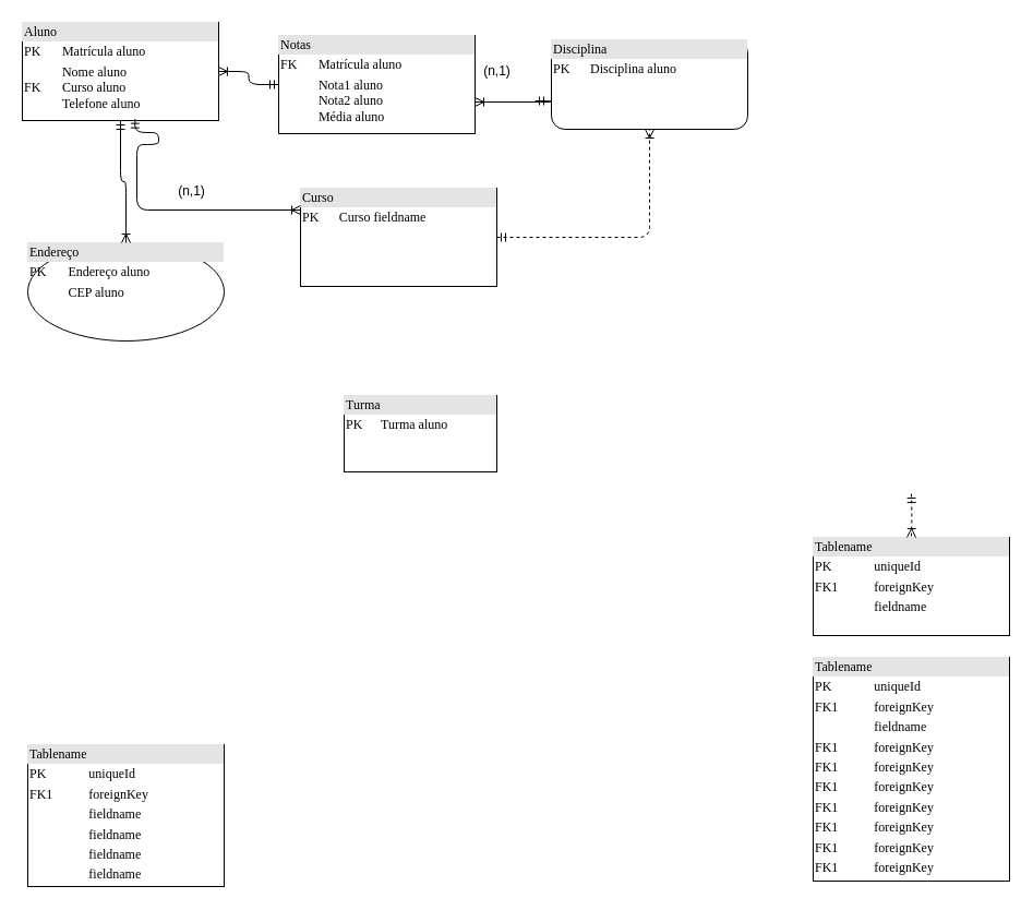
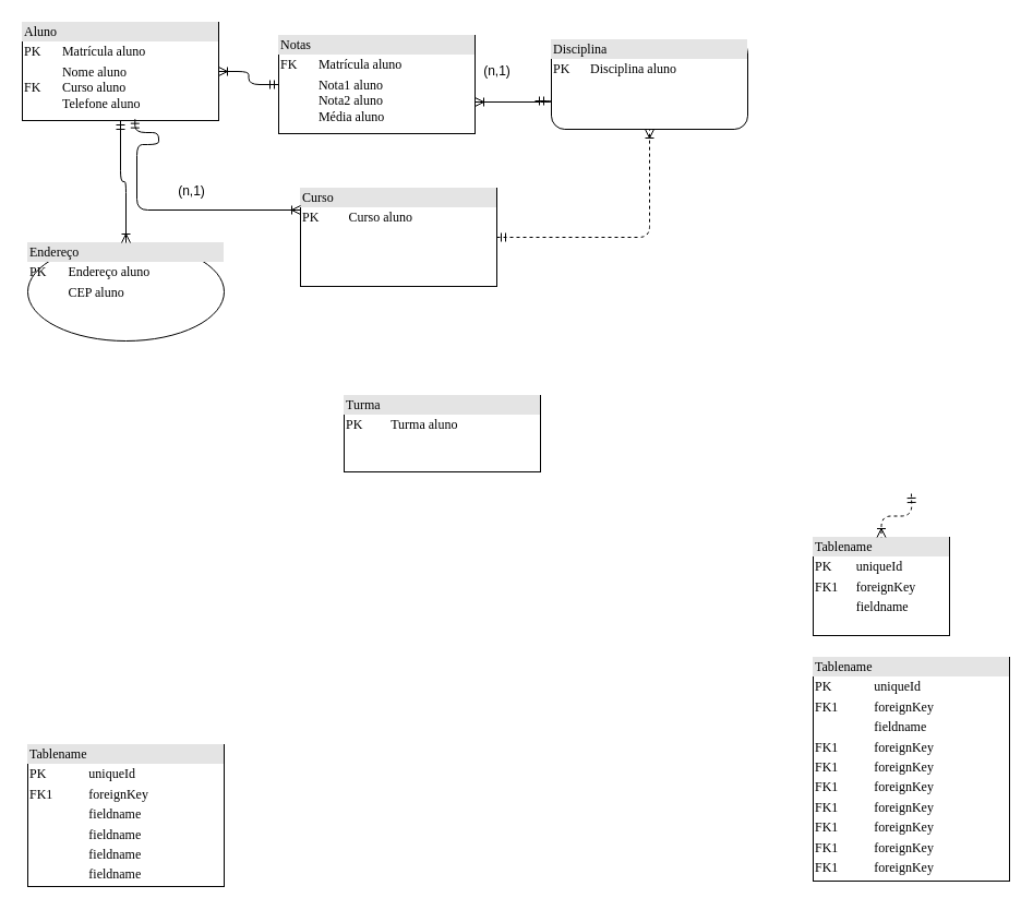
  <mxCell id="0" />
  <mxCell id="1" parent="0" />
  <mxCell id="2" value="&lt;div style=&quot;box-sizing:border-box;width:100%;background:#e4e4e4;padding:2px;&quot;&gt;Aluno&lt;/div&gt;&lt;table style=&quot;width:100%;font-size:1em;&quot; cellpadding=&quot;2&quot; cellspacing=&quot;0&quot;&gt;&lt;tbody&gt;&lt;tr&gt;&lt;td&gt;PK&lt;/td&gt;&lt;td&gt;Matrícula aluno&lt;/td&gt;&lt;/tr&gt;&lt;tr&gt;&lt;td&gt;FK&lt;/td&gt;&lt;td&gt;Nome aluno&lt;br&gt;Curso aluno&lt;br&gt;Telefone aluno&lt;/td&gt;&lt;/tr&gt;&lt;tr&gt;&lt;td&gt;&lt;/td&gt;&lt;td&gt;&lt;br&gt;&lt;/td&gt;&lt;/tr&gt;&lt;/tbody&gt;&lt;/table&gt;" style="verticalAlign=top;align=left;overflow=fill;html=1;rounded=0;shadow=0;comic=0;labelBackgroundColor=none;strokeWidth=1;fontFamily=Verdana;fontSize=12" parent="1" vertex="1"><mxGeometry x="20" y="20" width="180" height="90" as="geometry" /></mxCell>
  <mxCell id="3" value="&lt;div style=&quot;box-sizing: border-box ; width: 100% ; background: #e4e4e4 ; padding: 2px&quot;&gt;Disciplina&lt;/div&gt;&lt;table style=&quot;width: 100% ; font-size: 1em&quot; cellpadding=&quot;2&quot; cellspacing=&quot;0&quot;&gt;&lt;tbody&gt;&lt;tr&gt;&lt;td&gt;PK&lt;/td&gt;&lt;td&gt;Disciplina aluno&lt;/td&gt;&lt;/tr&gt;&lt;tr&gt;&lt;td&gt;&lt;/td&gt;&lt;td&gt;&lt;br&gt;&lt;/td&gt;&lt;/tr&gt;&lt;/tbody&gt;&lt;/table&gt;" style="verticalAlign=top;align=left;overflow=fill;html=1;shadow=0;comic=0;labelBackgroundColor=none;strokeWidth=1;fontFamily=Verdana;fontSize=12;rounded=1;" parent="1" vertex="1"><mxGeometry x="505" y="36" width="180" height="82" as="geometry" /></mxCell>
  <mxCell id="4" value="&lt;div style=&quot;box-sizing: border-box ; width: 100% ; background: #e4e4e4 ; padding: 2px&quot;&gt;Notas&lt;/div&gt;&lt;table style=&quot;width: 100% ; font-size: 1em&quot; cellpadding=&quot;2&quot; cellspacing=&quot;0&quot;&gt;&lt;tbody&gt;&lt;tr&gt;&lt;td&gt;FK&lt;/td&gt;&lt;td&gt;Matrícula aluno&lt;br&gt;&lt;/td&gt;&lt;/tr&gt;&lt;tr&gt;&lt;td&gt;&lt;br&gt;&lt;/td&gt;&lt;td&gt;Nota1 aluno&lt;br&gt;Nota2 aluno&lt;br&gt;Média aluno&lt;/td&gt;&lt;/tr&gt;&lt;tr&gt;&lt;td&gt;&lt;/td&gt;&lt;td&gt;&lt;br&gt;&lt;/td&gt;&lt;/tr&gt;&lt;tr&gt;&lt;td&gt;&lt;br&gt;&lt;/td&gt;&lt;td&gt;&lt;br&gt;&lt;/td&gt;&lt;/tr&gt;&lt;/tbody&gt;&lt;/table&gt;" style="verticalAlign=top;align=left;overflow=fill;html=1;rounded=0;shadow=0;comic=0;labelBackgroundColor=none;strokeWidth=1;fontFamily=Verdana;fontSize=12" parent="1" vertex="1"><mxGeometry x="255" y="32" width="180" height="90" as="geometry" /></mxCell>
  <mxCell id="5" value="&lt;div style=&quot;box-sizing:border-box;width:100%;background:#e4e4e4;padding:2px;&quot;&gt;Endereço&lt;/div&gt;&lt;table style=&quot;width:100%;font-size:1em;&quot; cellpadding=&quot;2&quot; cellspacing=&quot;0&quot;&gt;&lt;tbody&gt;&lt;tr&gt;&lt;td&gt;PK&lt;/td&gt;&lt;td&gt;Endereço aluno&lt;/td&gt;&lt;/tr&gt;&lt;tr&gt;&lt;td&gt;&lt;br&gt;&lt;/td&gt;&lt;td&gt;CEP aluno&lt;/td&gt;&lt;/tr&gt;&lt;tr&gt;&lt;td&gt;&lt;/td&gt;&lt;td&gt;&lt;br&gt;&lt;/td&gt;&lt;/tr&gt;&lt;/tbody&gt;&lt;/table&gt;" style="ellipse;verticalAlign=top;align=left;overflow=fill;html=1;shadow=0;comic=0;labelBackgroundColor=none;strokeWidth=1;fontFamily=Verdana;fontSize=12;" parent="1" vertex="1"><mxGeometry x="25" y="222" width="180" height="90" as="geometry" /></mxCell>
  <mxCell id="6" value="&lt;div style=&quot;box-sizing: border-box ; width: 100% ; background: #e4e4e4 ; padding: 2px&quot;&gt;Tablename&lt;/div&gt;&lt;table style=&quot;width: 100% ; font-size: 1em&quot; cellpadding=&quot;2&quot; cellspacing=&quot;0&quot;&gt;&lt;tbody&gt;&lt;tr&gt;&lt;td&gt;PK&lt;/td&gt;&lt;td&gt;uniqueId&lt;/td&gt;&lt;/tr&gt;&lt;tr&gt;&lt;td&gt;FK1&lt;/td&gt;&lt;td&gt;foreignKey&lt;/td&gt;&lt;/tr&gt;&lt;tr&gt;&lt;td&gt;&lt;/td&gt;&lt;td&gt;fieldname&lt;/td&gt;&lt;/tr&gt;&lt;tr&gt;&lt;td&gt;FK1&lt;br&gt;&lt;/td&gt;&lt;td&gt;foreignKey&lt;br&gt;&lt;/td&gt;&lt;/tr&gt;&lt;tr&gt;&lt;td&gt;FK1&lt;br&gt;&lt;/td&gt;&lt;td&gt;foreignKey&lt;br&gt;&lt;/td&gt;&lt;/tr&gt;&lt;tr&gt;&lt;td&gt;FK1&lt;br&gt;&lt;/td&gt;&lt;td&gt;foreignKey&lt;br&gt;&lt;/td&gt;&lt;/tr&gt;&lt;tr&gt;&lt;td&gt;FK1&lt;br&gt;&lt;/td&gt;&lt;td&gt;foreignKey&lt;br&gt;&lt;/td&gt;&lt;/tr&gt;&lt;tr&gt;&lt;td&gt;FK1&lt;br&gt;&lt;/td&gt;&lt;td&gt;foreignKey&lt;br&gt;&lt;/td&gt;&lt;/tr&gt;&lt;tr&gt;&lt;td&gt;FK1&lt;br&gt;&lt;/td&gt;&lt;td&gt;foreignKey&lt;br&gt;&lt;/td&gt;&lt;/tr&gt;&lt;tr&gt;&lt;td&gt;FK1&lt;br&gt;&lt;/td&gt;&lt;td&gt;foreignKey&lt;br&gt;&lt;/td&gt;&lt;/tr&gt;&lt;/tbody&gt;&lt;/table&gt;" style="verticalAlign=top;align=left;overflow=fill;html=1;rounded=0;shadow=0;comic=0;labelBackgroundColor=none;strokeWidth=1;fontFamily=Verdana;fontSize=12" parent="1" vertex="1"><mxGeometry x="745" y="602" width="180" height="205" as="geometry" /></mxCell>
- <mxCell id="7" value="&lt;div style=&quot;box-sizing: border-box ; width: 100% ; background: #e4e4e4 ; padding: 2px&quot;&gt;Turma&lt;/div&gt;&lt;table style=&quot;width: 100% ; font-size: 1em&quot; cellpadding=&quot;2&quot; cellspacing=&quot;0&quot;&gt;&lt;tbody&gt;&lt;tr&gt;&lt;td&gt;PK&lt;/td&gt;&lt;td&gt;Turma aluno&lt;/td&gt;&lt;/tr&gt;&lt;tr&gt;&lt;td&gt;&lt;/td&gt;&lt;td&gt;&lt;br&gt;&lt;/td&gt;&lt;/tr&gt;&lt;/tbody&gt;&lt;/table&gt;" style="verticalAlign=top;align=left;overflow=fill;html=1;rounded=0;shadow=0;comic=0;labelBackgroundColor=none;strokeWidth=1;fontFamily=Verdana;fontSize=12" parent="1" vertex="1"><mxGeometry x="315" y="362" width="140" height="70" as="geometry" /></mxCell>
+ <mxCell id="7" value="&lt;div style=&quot;box-sizing: border-box ; width: 100% ; background: #e4e4e4 ; padding: 2px&quot;&gt;Turma&lt;/div&gt;&lt;table style=&quot;width: 100% ; font-size: 1em&quot; cellpadding=&quot;2&quot; cellspacing=&quot;0&quot;&gt;&lt;tbody&gt;&lt;tr&gt;&lt;td&gt;PK&lt;/td&gt;&lt;td&gt;Turma aluno&lt;/td&gt;&lt;/tr&gt;&lt;tr&gt;&lt;td&gt;&lt;/td&gt;&lt;td&gt;&lt;br&gt;&lt;/td&gt;&lt;/tr&gt;&lt;/tbody&gt;&lt;/table&gt;" style="verticalAlign=top;align=left;overflow=fill;html=1;rounded=0;shadow=0;comic=0;labelBackgroundColor=none;strokeWidth=1;fontFamily=Verdana;fontSize=12" parent="1" vertex="1"><mxGeometry x="315" y="362" width="180" height="70" as="geometry" /></mxCell>
  <mxCell id="8" style="edgeStyle=orthogonalEdgeStyle;html=1;labelBackgroundColor=none;startArrow=ERmandOne;endArrow=ERoneToMany;fontFamily=Verdana;fontSize=12;align=left;dashed=1;" parent="1" source="9" target="3" edge="1"><mxGeometry relative="1" as="geometry" /></mxCell>
- <mxCell id="9" value="&lt;div style=&quot;box-sizing: border-box ; width: 100% ; background: #e4e4e4 ; padding: 2px&quot;&gt;Curso&lt;/div&gt;&lt;table style=&quot;width: 100% ; font-size: 1em&quot; cellpadding=&quot;2&quot; cellspacing=&quot;0&quot;&gt;&lt;tbody&gt;&lt;tr&gt;&lt;td&gt;PK&lt;/td&gt;&lt;td&gt;Curso fieldname&lt;br&gt;&lt;/td&gt;&lt;/tr&gt;&lt;tr&gt;&lt;td&gt;&lt;/td&gt;&lt;td&gt;&lt;br&gt;&lt;/td&gt;&lt;/tr&gt;&lt;/tbody&gt;&lt;/table&gt;" style="verticalAlign=top;align=left;overflow=fill;html=1;rounded=0;shadow=0;comic=0;labelBackgroundColor=none;strokeWidth=1;fontFamily=Verdana;fontSize=12" parent="1" vertex="1"><mxGeometry x="275" y="172" width="180" height="90" as="geometry" /></mxCell>
- <mxCell id="10" value="&lt;div style=&quot;box-sizing:border-box;width:100%;background:#e4e4e4;padding:2px;&quot;&gt;Tablename&lt;/div&gt;&lt;table style=&quot;width:100%;font-size:1em;&quot; cellpadding=&quot;2&quot; cellspacing=&quot;0&quot;&gt;&lt;tr&gt;&lt;td&gt;PK&lt;/td&gt;&lt;td&gt;uniqueId&lt;/td&gt;&lt;/tr&gt;&lt;tr&gt;&lt;td&gt;FK1&lt;/td&gt;&lt;td&gt;foreignKey&lt;/td&gt;&lt;/tr&gt;&lt;tr&gt;&lt;td&gt;&lt;/td&gt;&lt;td&gt;fieldname&lt;/td&gt;&lt;/tr&gt;&lt;/table&gt;" style="verticalAlign=top;align=left;overflow=fill;html=1;rounded=0;shadow=0;comic=0;labelBackgroundColor=none;strokeWidth=1;fontFamily=Verdana;fontSize=12" parent="1" vertex="1"><mxGeometry x="745" y="492" width="180" height="90" as="geometry" /></mxCell>
+ <mxCell id="9" value="&lt;div style=&quot;box-sizing: border-box ; width: 100% ; background: #e4e4e4 ; padding: 2px&quot;&gt;Curso&lt;/div&gt;&lt;table style=&quot;width: 100% ; font-size: 1em&quot; cellpadding=&quot;2&quot; cellspacing=&quot;0&quot;&gt;&lt;tbody&gt;&lt;tr&gt;&lt;td&gt;PK&lt;/td&gt;&lt;td&gt;Curso aluno&lt;br&gt;&lt;/td&gt;&lt;/tr&gt;&lt;tr&gt;&lt;td&gt;&lt;/td&gt;&lt;td&gt;&lt;br&gt;&lt;/td&gt;&lt;/tr&gt;&lt;/tbody&gt;&lt;/table&gt;" style="verticalAlign=top;align=left;overflow=fill;html=1;rounded=0;shadow=0;comic=0;labelBackgroundColor=none;strokeWidth=1;fontFamily=Verdana;fontSize=12" parent="1" vertex="1"><mxGeometry x="275" y="172" width="180" height="90" as="geometry" /></mxCell>
+ <mxCell id="10" value="&lt;div style=&quot;box-sizing:border-box;width:100%;background:#e4e4e4;padding:2px;&quot;&gt;Tablename&lt;/div&gt;&lt;table style=&quot;width:100%;font-size:1em;&quot; cellpadding=&quot;2&quot; cellspacing=&quot;0&quot;&gt;&lt;tr&gt;&lt;td&gt;PK&lt;/td&gt;&lt;td&gt;uniqueId&lt;/td&gt;&lt;/tr&gt;&lt;tr&gt;&lt;td&gt;FK1&lt;/td&gt;&lt;td&gt;foreignKey&lt;/td&gt;&lt;/tr&gt;&lt;tr&gt;&lt;td&gt;&lt;/td&gt;&lt;td&gt;fieldname&lt;/td&gt;&lt;/tr&gt;&lt;/table&gt;" style="verticalAlign=top;align=left;overflow=fill;html=1;rounded=0;shadow=0;comic=0;labelBackgroundColor=none;strokeWidth=1;fontFamily=Verdana;fontSize=12" parent="1" vertex="1"><mxGeometry x="745" y="492" width="125" height="90" as="geometry" /></mxCell>
  <mxCell id="11" style="edgeStyle=orthogonalEdgeStyle;html=1;entryX=0.5;entryY=0;dashed=1;labelBackgroundColor=none;startArrow=ERmandOne;endArrow=ERoneToMany;fontFamily=Verdana;fontSize=12;align=left;" parent="1" target="10" edge="1"><mxGeometry relative="1" as="geometry"><mxPoint x="835" y="452" as="sourcePoint" /></mxGeometry></mxCell>
  <mxCell id="12" value="&lt;div style=&quot;box-sizing: border-box ; width: 100% ; background: #e4e4e4 ; padding: 2px&quot;&gt;Tablename&lt;/div&gt;&lt;table style=&quot;width: 100% ; font-size: 1em&quot; cellpadding=&quot;2&quot; cellspacing=&quot;0&quot;&gt;&lt;tbody&gt;&lt;tr&gt;&lt;td&gt;PK&lt;/td&gt;&lt;td&gt;uniqueId&lt;/td&gt;&lt;/tr&gt;&lt;tr&gt;&lt;td&gt;FK1&lt;/td&gt;&lt;td&gt;foreignKey&lt;/td&gt;&lt;/tr&gt;&lt;tr&gt;&lt;td&gt;&lt;/td&gt;&lt;td&gt;fieldname&lt;/td&gt;&lt;/tr&gt;&lt;tr&gt;&lt;td&gt;&lt;br&gt;&lt;/td&gt;&lt;td&gt;fieldname&lt;br&gt;&lt;/td&gt;&lt;/tr&gt;&lt;tr&gt;&lt;td&gt;&lt;br&gt;&lt;/td&gt;&lt;td&gt;fieldname&lt;br&gt;&lt;/td&gt;&lt;/tr&gt;&lt;tr&gt;&lt;td&gt;&lt;br&gt;&lt;/td&gt;&lt;td&gt;fieldname&lt;br&gt;&lt;/td&gt;&lt;/tr&gt;&lt;/tbody&gt;&lt;/table&gt;" style="verticalAlign=top;align=left;overflow=fill;html=1;rounded=0;shadow=0;comic=0;labelBackgroundColor=none;strokeWidth=1;fontFamily=Verdana;fontSize=12" parent="1" vertex="1"><mxGeometry x="25" y="682" width="180" height="130" as="geometry" /></mxCell>
  <mxCell id="13" value="" style="edgeStyle=orthogonalEdgeStyle;html=1;endArrow=ERoneToMany;startArrow=ERmandOne;labelBackgroundColor=none;fontFamily=Verdana;fontSize=12;align=left;exitX=0.5;exitY=1;entryX=0.5;entryY=0;" parent="1" source="2" target="5" edge="1"><mxGeometry width="100" height="100" relative="1" as="geometry"><mxPoint x="265" y="372" as="sourcePoint" /><mxPoint x="365" y="272" as="targetPoint" /></mxGeometry></mxCell>
  <mxCell id="14" style="edgeStyle=orthogonalEdgeStyle;rounded=0;orthogonalLoop=1;jettySize=auto;html=1;exitX=0.5;exitY=1;exitDx=0;exitDy=0;" edge="1" parent="1" source="3" target="3"><mxGeometry relative="1" as="geometry" /></mxCell>
  <mxCell id="15" value="" style="edgeStyle=orthogonalEdgeStyle;html=1;endArrow=ERoneToMany;startArrow=ERmandOne;labelBackgroundColor=none;fontFamily=Verdana;fontSize=12;align=left;" edge="1" parent="1" source="4" target="2"><mxGeometry width="100" height="100" relative="1" as="geometry"><mxPoint x="225" y="54.5" as="sourcePoint" /><mxPoint x="225" y="219.5" as="targetPoint" /></mxGeometry></mxCell>
  <mxCell id="16" value="" style="edgeStyle=orthogonalEdgeStyle;html=1;endArrow=ERoneToMany;startArrow=ERmandOne;labelBackgroundColor=none;fontFamily=Verdana;fontSize=12;align=left;exitX=0.574;exitY=0.985;exitDx=0;exitDy=0;exitPerimeter=0;" edge="1" parent="1" source="2"><mxGeometry width="100" height="100" relative="1" as="geometry"><mxPoint x="125" y="132" as="sourcePoint" /><mxPoint x="275" y="192" as="targetPoint" /><Array as="points"><mxPoint x="145" y="121" /><mxPoint x="145" y="132" /><mxPoint x="125" y="132" /><mxPoint x="125" y="192" /></Array></mxGeometry></mxCell>
  <mxCell id="17" value="(n,1)" style="text;html=1;align=center;verticalAlign=middle;resizable=0;points=[];autosize=1;strokeColor=none;fillColor=none;" vertex="1" parent="1"><mxGeometry x="150" y="160" width="50" height="30" as="geometry" /></mxCell>
  <mxCell id="18" value="" style="edgeStyle=orthogonalEdgeStyle;html=1;endArrow=ERoneToMany;startArrow=ERmandOne;labelBackgroundColor=none;fontFamily=Verdana;fontSize=12;align=left;" edge="1" parent="1" target="4"><mxGeometry width="100" height="100" relative="1" as="geometry"><mxPoint x="490" y="92" as="sourcePoint" /><mxPoint x="435" y="80" as="targetPoint" /><Array as="points"><mxPoint x="505" y="92" /><mxPoint x="505" y="93" /></Array></mxGeometry></mxCell>
  <mxCell id="19" value="(n,1)" style="text;html=1;align=center;verticalAlign=middle;resizable=0;points=[];autosize=1;strokeColor=none;fillColor=none;" vertex="1" parent="1"><mxGeometry x="430" y="50" width="50" height="30" as="geometry" /></mxCell>
